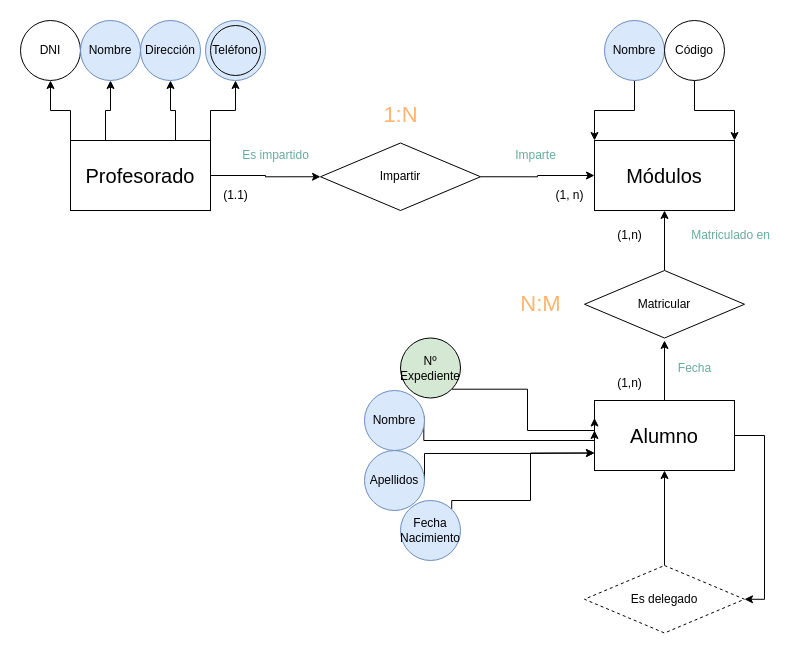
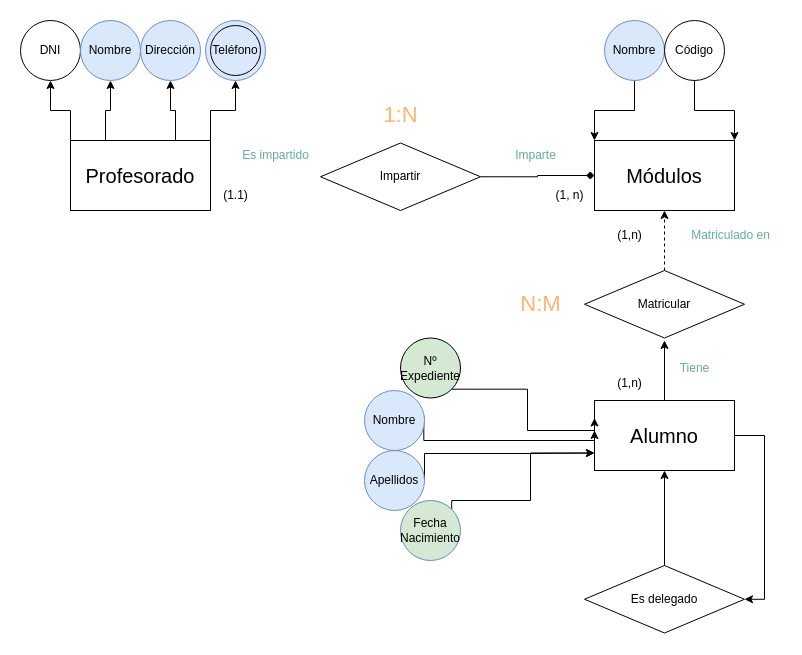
  <mxCell id="0" />
  <mxCell id="1" parent="0" />
  <mxCell id="2" value="DNI" style="ellipse;whiteSpace=wrap;html=1;aspect=fixed;" vertex="1" parent="1"><mxGeometry x="20" y="20" width="60" height="60" as="geometry" /></mxCell>
  <mxCell id="3" value="Nombre" style="ellipse;whiteSpace=wrap;html=1;aspect=fixed;fillColor=#dae8fc;strokeColor=#6c8ebf;" vertex="1" parent="1"><mxGeometry x="80" y="20" width="60" height="60" as="geometry" /></mxCell>
  <mxCell id="4" value="Dirección" style="ellipse;whiteSpace=wrap;html=1;aspect=fixed;fillColor=#dae8fc;strokeColor=#6c8ebf;" vertex="1" parent="1"><mxGeometry x="140" y="20" width="60" height="60" as="geometry" /></mxCell>
  <mxCell id="5" value="Teléfono" style="ellipse;whiteSpace=wrap;html=1;aspect=fixed;fillColor=#dae8fc;strokeColor=#6c8ebf;" vertex="1" parent="1"><mxGeometry x="205" y="20" width="60" height="60" as="geometry" /></mxCell>
  <mxCell id="6" style="edgeStyle=orthogonalEdgeStyle;rounded=0;orthogonalLoop=1;jettySize=auto;html=1;exitX=0;exitY=0;exitDx=0;exitDy=0;entryX=0.5;entryY=1;entryDx=0;entryDy=0;" edge="1" parent="1" source="11" target="2"><mxGeometry relative="1" as="geometry"><mxPoint x="50" y="90" as="targetPoint" /></mxGeometry></mxCell>
  <mxCell id="7" style="edgeStyle=orthogonalEdgeStyle;rounded=0;orthogonalLoop=1;jettySize=auto;html=1;exitX=0.25;exitY=0;exitDx=0;exitDy=0;entryX=0.5;entryY=1;entryDx=0;entryDy=0;" edge="1" parent="1" source="11" target="3"><mxGeometry relative="1" as="geometry" /></mxCell>
  <mxCell id="8" style="edgeStyle=orthogonalEdgeStyle;rounded=0;orthogonalLoop=1;jettySize=auto;html=1;exitX=0.75;exitY=0;exitDx=0;exitDy=0;entryX=0.5;entryY=1;entryDx=0;entryDy=0;" edge="1" parent="1" source="11" target="4"><mxGeometry relative="1" as="geometry" /></mxCell>
  <mxCell id="9" style="edgeStyle=orthogonalEdgeStyle;rounded=0;orthogonalLoop=1;jettySize=auto;html=1;exitX=1;exitY=0;exitDx=0;exitDy=0;entryX=0.5;entryY=1;entryDx=0;entryDy=0;" edge="1" parent="1" source="11" target="5"><mxGeometry relative="1" as="geometry"><mxPoint x="230" y="90" as="targetPoint" /></mxGeometry></mxCell>
- <mxCell id="10" style="edgeStyle=orthogonalEdgeStyle;rounded=0;orthogonalLoop=1;jettySize=auto;html=1;exitX=1;exitY=0.5;exitDx=0;exitDy=0;entryX=0;entryY=0.5;entryDx=0;entryDy=0;" edge="1" parent="1" source="11" target="13"><mxGeometry relative="1" as="geometry" /></mxCell>
  <mxCell id="11" value="&lt;font style=&quot;font-size: 20px;&quot;&gt;Profesorado&lt;/font&gt;" style="rounded=0;whiteSpace=wrap;html=1;" vertex="1" parent="1"><mxGeometry x="70" y="140" width="140" height="70" as="geometry" /></mxCell>
- <mxCell id="12" style="edgeStyle=orthogonalEdgeStyle;rounded=0;orthogonalLoop=1;jettySize=auto;html=1;exitX=1;exitY=0.5;exitDx=0;exitDy=0;entryX=0;entryY=0.5;entryDx=0;entryDy=0;" edge="1" parent="1" source="13" target="14"><mxGeometry relative="1" as="geometry" /></mxCell>
+ <mxCell id="12" style="edgeStyle=orthogonalEdgeStyle;rounded=0;orthogonalLoop=1;jettySize=auto;html=1;exitX=1;exitY=0.5;exitDx=0;exitDy=0;entryX=0;entryY=0.5;entryDx=0;entryDy=0;endArrow=diamond;" edge="1" parent="1" source="13" target="14"><mxGeometry relative="1" as="geometry" /></mxCell>
  <mxCell id="13" value="Impartir" style="rhombus;whiteSpace=wrap;html=1;" vertex="1" parent="1"><mxGeometry x="320" y="142.5" width="160" height="67.5" as="geometry" /></mxCell>
  <mxCell id="14" value="&lt;font style=&quot;font-size: 20px;&quot;&gt;Módulos&lt;/font&gt;" style="rounded=0;whiteSpace=wrap;html=1;" vertex="1" parent="1"><mxGeometry x="594" y="140" width="140" height="70" as="geometry" /></mxCell>
  <mxCell id="15" style="edgeStyle=orthogonalEdgeStyle;rounded=0;orthogonalLoop=1;jettySize=auto;html=1;exitX=0.5;exitY=1;exitDx=0;exitDy=0;entryX=0;entryY=0;entryDx=0;entryDy=0;" edge="1" parent="1" source="16" target="14"><mxGeometry relative="1" as="geometry" /></mxCell>
  <mxCell id="16" value="Nombre" style="ellipse;whiteSpace=wrap;html=1;aspect=fixed;fillColor=#dae8fc;strokeColor=#6c8ebf;" vertex="1" parent="1"><mxGeometry x="604" y="20" width="60" height="60" as="geometry" /></mxCell>
  <mxCell id="17" style="edgeStyle=orthogonalEdgeStyle;rounded=0;orthogonalLoop=1;jettySize=auto;html=1;exitX=0.5;exitY=1;exitDx=0;exitDy=0;entryX=1;entryY=0;entryDx=0;entryDy=0;" edge="1" parent="1" source="18" target="14"><mxGeometry relative="1" as="geometry" /></mxCell>
  <mxCell id="18" value="Código" style="ellipse;whiteSpace=wrap;html=1;aspect=fixed;" vertex="1" parent="1"><mxGeometry x="664" y="20" width="60" height="60" as="geometry" /></mxCell>
- <mxCell id="19" style="edgeStyle=orthogonalEdgeStyle;rounded=0;orthogonalLoop=1;jettySize=auto;html=1;exitX=0.5;exitY=0;exitDx=0;exitDy=0;entryX=0.5;entryY=1;entryDx=0;entryDy=0;" edge="1" parent="1" source="20" target="14"><mxGeometry relative="1" as="geometry"><mxPoint x="664" y="220" as="targetPoint" /></mxGeometry></mxCell>
+ <mxCell id="19" style="edgeStyle=orthogonalEdgeStyle;rounded=0;orthogonalLoop=1;jettySize=auto;html=1;exitX=0.5;exitY=0;exitDx=0;exitDy=0;entryX=0.5;entryY=1;entryDx=0;entryDy=0;dashed=1;" edge="1" parent="1" source="20" target="14"><mxGeometry relative="1" as="geometry"><mxPoint x="664" y="220" as="targetPoint" /></mxGeometry></mxCell>
  <mxCell id="20" value="Matricular" style="rhombus;whiteSpace=wrap;html=1;" vertex="1" parent="1"><mxGeometry x="584" y="270" width="160" height="67.5" as="geometry" /></mxCell>
  <mxCell id="21" style="edgeStyle=orthogonalEdgeStyle;rounded=0;orthogonalLoop=1;jettySize=auto;html=1;exitX=0.5;exitY=0;exitDx=0;exitDy=0;" edge="1" parent="1" source="23"><mxGeometry relative="1" as="geometry"><mxPoint x="664" y="340" as="targetPoint" /></mxGeometry></mxCell>
  <mxCell id="22" style="edgeStyle=orthogonalEdgeStyle;rounded=0;orthogonalLoop=1;jettySize=auto;html=1;exitX=1;exitY=0.5;exitDx=0;exitDy=0;entryX=1;entryY=0.5;entryDx=0;entryDy=0;" edge="1" parent="1" source="23" target="42"><mxGeometry relative="1" as="geometry" /></mxCell>
  <mxCell id="23" value="&lt;font style=&quot;font-size: 20px;&quot;&gt;Alumno&lt;/font&gt;" style="rounded=0;whiteSpace=wrap;html=1;" vertex="1" parent="1"><mxGeometry x="594" y="400" width="140" height="70" as="geometry" /></mxCell>
  <mxCell id="24" value="Teléfono" style="ellipse;whiteSpace=wrap;html=1;aspect=fixed;fillColor=#dae8fc;strokeColor=#030405;" vertex="1" parent="1"><mxGeometry x="210" y="25" width="50" height="50" as="geometry" /></mxCell>
  <mxCell id="25" value="Es impartido" style="text;html=1;align=center;verticalAlign=middle;resizable=0;points=[];autosize=1;strokeColor=none;fillColor=none;fontColor=#67AB9F;" vertex="1" parent="1"><mxGeometry x="230" y="140" width="90" height="30" as="geometry" /></mxCell>
  <mxCell id="26" value="Imparte" style="text;html=1;align=center;verticalAlign=middle;resizable=0;points=[];autosize=1;strokeColor=none;fillColor=none;fontColor=#67AB9F;" vertex="1" parent="1"><mxGeometry x="500" y="140" width="70" height="30" as="geometry" /></mxCell>
  <mxCell id="27" value="&lt;font color=&quot;#ffb570&quot;&gt;1:N&lt;/font&gt;" style="text;html=1;align=center;verticalAlign=middle;resizable=0;points=[];autosize=1;strokeColor=none;fillColor=none;fontSize=22;" vertex="1" parent="1"><mxGeometry x="370" y="95" width="60" height="40" as="geometry" /></mxCell>
  <mxCell id="28" value="(1.1)" style="text;html=1;align=center;verticalAlign=middle;resizable=0;points=[];autosize=1;strokeColor=none;fillColor=none;" vertex="1" parent="1"><mxGeometry x="210" y="180" width="50" height="30" as="geometry" /></mxCell>
  <mxCell id="29" value="(1, n)" style="text;html=1;align=center;verticalAlign=middle;resizable=0;points=[];autosize=1;strokeColor=none;fillColor=none;" vertex="1" parent="1"><mxGeometry x="544" y="180" width="50" height="30" as="geometry" /></mxCell>
  <mxCell id="30" value="Matriculado en" style="text;html=1;align=center;verticalAlign=middle;resizable=0;points=[];autosize=1;strokeColor=none;fillColor=none;fontColor=#67AB9F;" vertex="1" parent="1"><mxGeometry x="680" y="220" width="100" height="30" as="geometry" /></mxCell>
  <mxCell id="31" value="(1,n)" style="text;html=1;align=center;verticalAlign=middle;resizable=0;points=[];autosize=1;strokeColor=none;fillColor=none;" vertex="1" parent="1"><mxGeometry x="604" y="220" width="50" height="30" as="geometry" /></mxCell>
  <mxCell id="32" value="&lt;font color=&quot;#ffb570&quot; style=&quot;font-size: 22px;&quot;&gt;N:M&lt;/font&gt;" style="text;html=1;align=center;verticalAlign=middle;resizable=0;points=[];autosize=1;strokeColor=none;fillColor=none;" vertex="1" parent="1"><mxGeometry x="510" y="283.75" width="60" height="40" as="geometry" /></mxCell>
  <mxCell id="33" style="edgeStyle=orthogonalEdgeStyle;rounded=0;orthogonalLoop=1;jettySize=auto;html=1;exitX=0.989;exitY=0.422;exitDx=0;exitDy=0;exitPerimeter=0;" edge="1" parent="1" source="34"><mxGeometry relative="1" as="geometry"><mxPoint x="594" y="430" as="targetPoint" /><mxPoint x="428" y="430" as="sourcePoint" /><Array as="points"><mxPoint x="423" y="440" /><mxPoint x="594" y="440" /></Array></mxGeometry></mxCell>
  <mxCell id="34" value="Nombre" style="ellipse;whiteSpace=wrap;html=1;aspect=fixed;fillColor=#dae8fc;strokeColor=#6c8ebf;" vertex="1" parent="1"><mxGeometry x="364" y="390" width="60" height="60" as="geometry" /></mxCell>
  <mxCell id="35" style="edgeStyle=orthogonalEdgeStyle;rounded=0;orthogonalLoop=1;jettySize=auto;html=1;exitX=1;exitY=1;exitDx=0;exitDy=0;entryX=0;entryY=0.25;entryDx=0;entryDy=0;" edge="1" parent="1" source="36" target="23"><mxGeometry relative="1" as="geometry"><Array as="points"><mxPoint x="527" y="389" /><mxPoint x="527" y="430" /><mxPoint x="594" y="430" /></Array></mxGeometry></mxCell>
  <mxCell id="36" value="Nº Expediente" style="ellipse;whiteSpace=wrap;html=1;aspect=fixed;fillColor=#d5e8d4;" vertex="1" parent="1"><mxGeometry x="400" y="337.5" width="60" height="60" as="geometry" /></mxCell>
  <mxCell id="37" style="edgeStyle=orthogonalEdgeStyle;rounded=0;orthogonalLoop=1;jettySize=auto;html=1;exitX=1;exitY=0.5;exitDx=0;exitDy=0;entryX=0;entryY=0.75;entryDx=0;entryDy=0;" edge="1" parent="1" source="38" target="23"><mxGeometry relative="1" as="geometry"><Array as="points"><mxPoint x="424" y="453" /><mxPoint x="530" y="453" /></Array></mxGeometry></mxCell>
  <mxCell id="38" value="Apellidos" style="ellipse;whiteSpace=wrap;html=1;aspect=fixed;fillColor=#dae8fc;strokeColor=#6c8ebf;" vertex="1" parent="1"><mxGeometry x="364" y="450" width="60" height="60" as="geometry" /></mxCell>
  <mxCell id="39" style="edgeStyle=orthogonalEdgeStyle;rounded=0;orthogonalLoop=1;jettySize=auto;html=1;entryX=0;entryY=0.75;entryDx=0;entryDy=0;exitX=1;exitY=0;exitDx=0;exitDy=0;" edge="1" parent="1" source="40" target="23"><mxGeometry relative="1" as="geometry"><Array as="points"><mxPoint x="451" y="500" /><mxPoint x="530" y="500" /><mxPoint x="530" y="453" /></Array></mxGeometry></mxCell>
- <mxCell id="40" value="Fecha Nacimiento" style="ellipse;whiteSpace=wrap;html=1;aspect=fixed;fillColor=#dae8fc;strokeColor=#6c8ebf;" vertex="1" parent="1"><mxGeometry x="400" y="500" width="60" height="60" as="geometry" /></mxCell>
+ <mxCell id="40" value="Fecha Nacimiento" style="ellipse;whiteSpace=wrap;html=1;aspect=fixed;fillColor=#d5e8d4;strokeColor=#6c8ebf;" vertex="1" parent="1"><mxGeometry x="400" y="500" width="60" height="60" as="geometry" /></mxCell>
  <mxCell id="41" style="edgeStyle=orthogonalEdgeStyle;rounded=0;orthogonalLoop=1;jettySize=auto;html=1;exitX=0.5;exitY=0;exitDx=0;exitDy=0;entryX=0.5;entryY=1;entryDx=0;entryDy=0;" edge="1" parent="1" source="42" target="23"><mxGeometry relative="1" as="geometry" /></mxCell>
- <mxCell id="42" value="Es delegado" style="rhombus;whiteSpace=wrap;html=1;dashed=1;" vertex="1" parent="1"><mxGeometry x="584" y="565" width="160" height="67.5" as="geometry" /></mxCell>
+ <mxCell id="42" value="Es delegado" style="rhombus;whiteSpace=wrap;html=1;" vertex="1" parent="1"><mxGeometry x="584" y="565" width="160" height="67.5" as="geometry" /></mxCell>
  <mxCell id="43" value="(1,n)" style="text;html=1;align=center;verticalAlign=middle;resizable=0;points=[];autosize=1;strokeColor=none;fillColor=none;" vertex="1" parent="1"><mxGeometry x="604" y="367.5" width="50" height="30" as="geometry" /></mxCell>
- <mxCell id="44" value="&lt;font color=&quot;#67ab9f&quot;&gt;Fecha&lt;/font&gt;" style="text;html=1;align=center;verticalAlign=middle;resizable=0;points=[];autosize=1;strokeColor=none;fillColor=none;" vertex="1" parent="1"><mxGeometry x="669" y="352.5" width="50" height="30" as="geometry" /></mxCell>
+ <mxCell id="44" value="&lt;font color=&quot;#67ab9f&quot;&gt;Tiene&lt;/font&gt;" style="text;html=1;align=center;verticalAlign=middle;resizable=0;points=[];autosize=1;strokeColor=none;fillColor=none;" vertex="1" parent="1"><mxGeometry x="669" y="352.5" width="50" height="30" as="geometry" /></mxCell>
